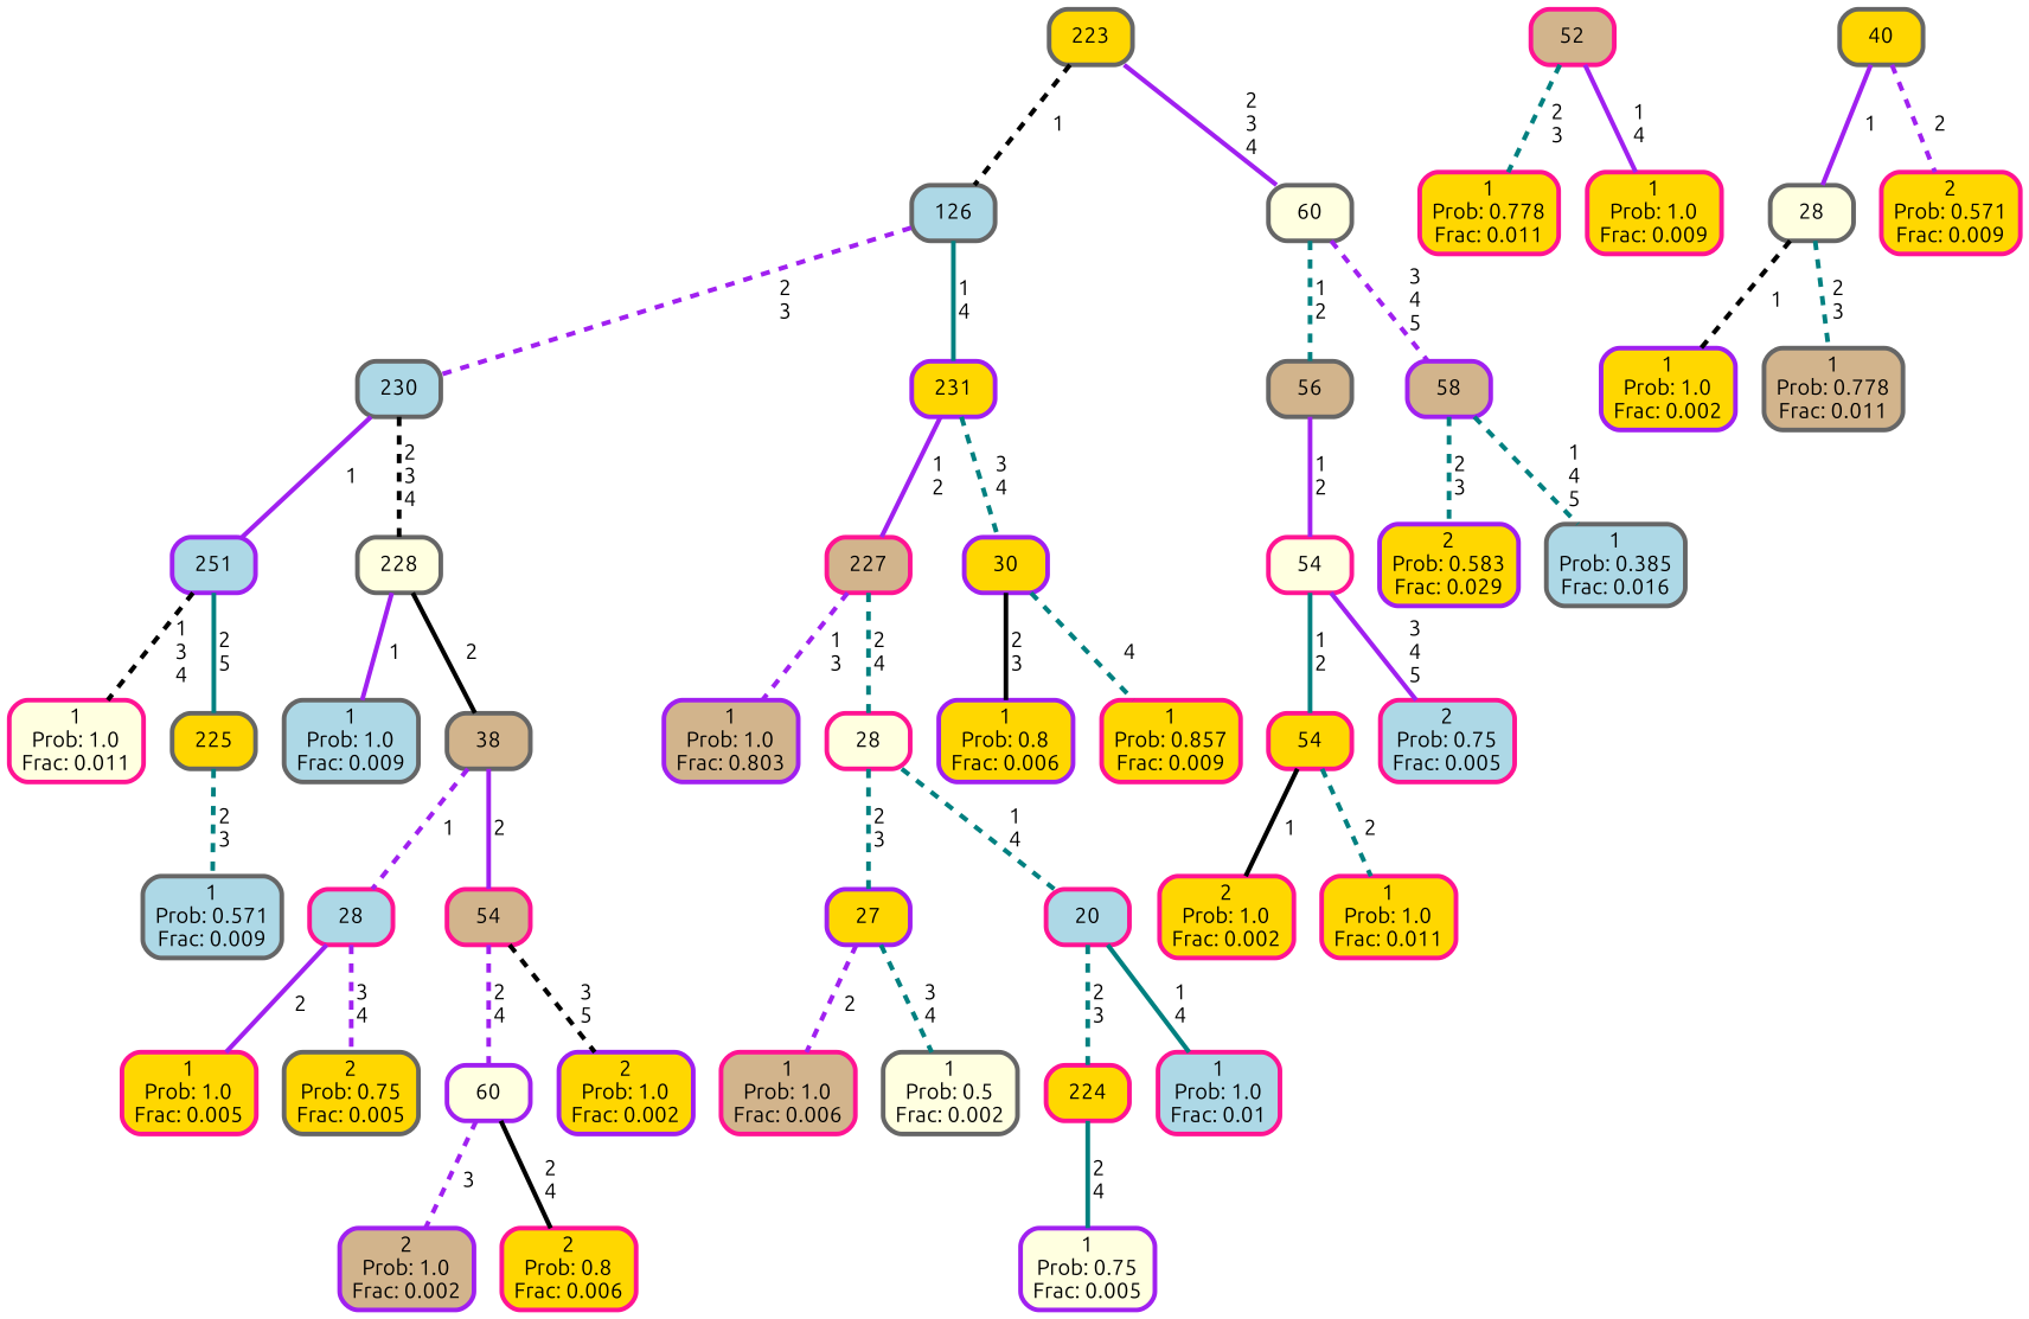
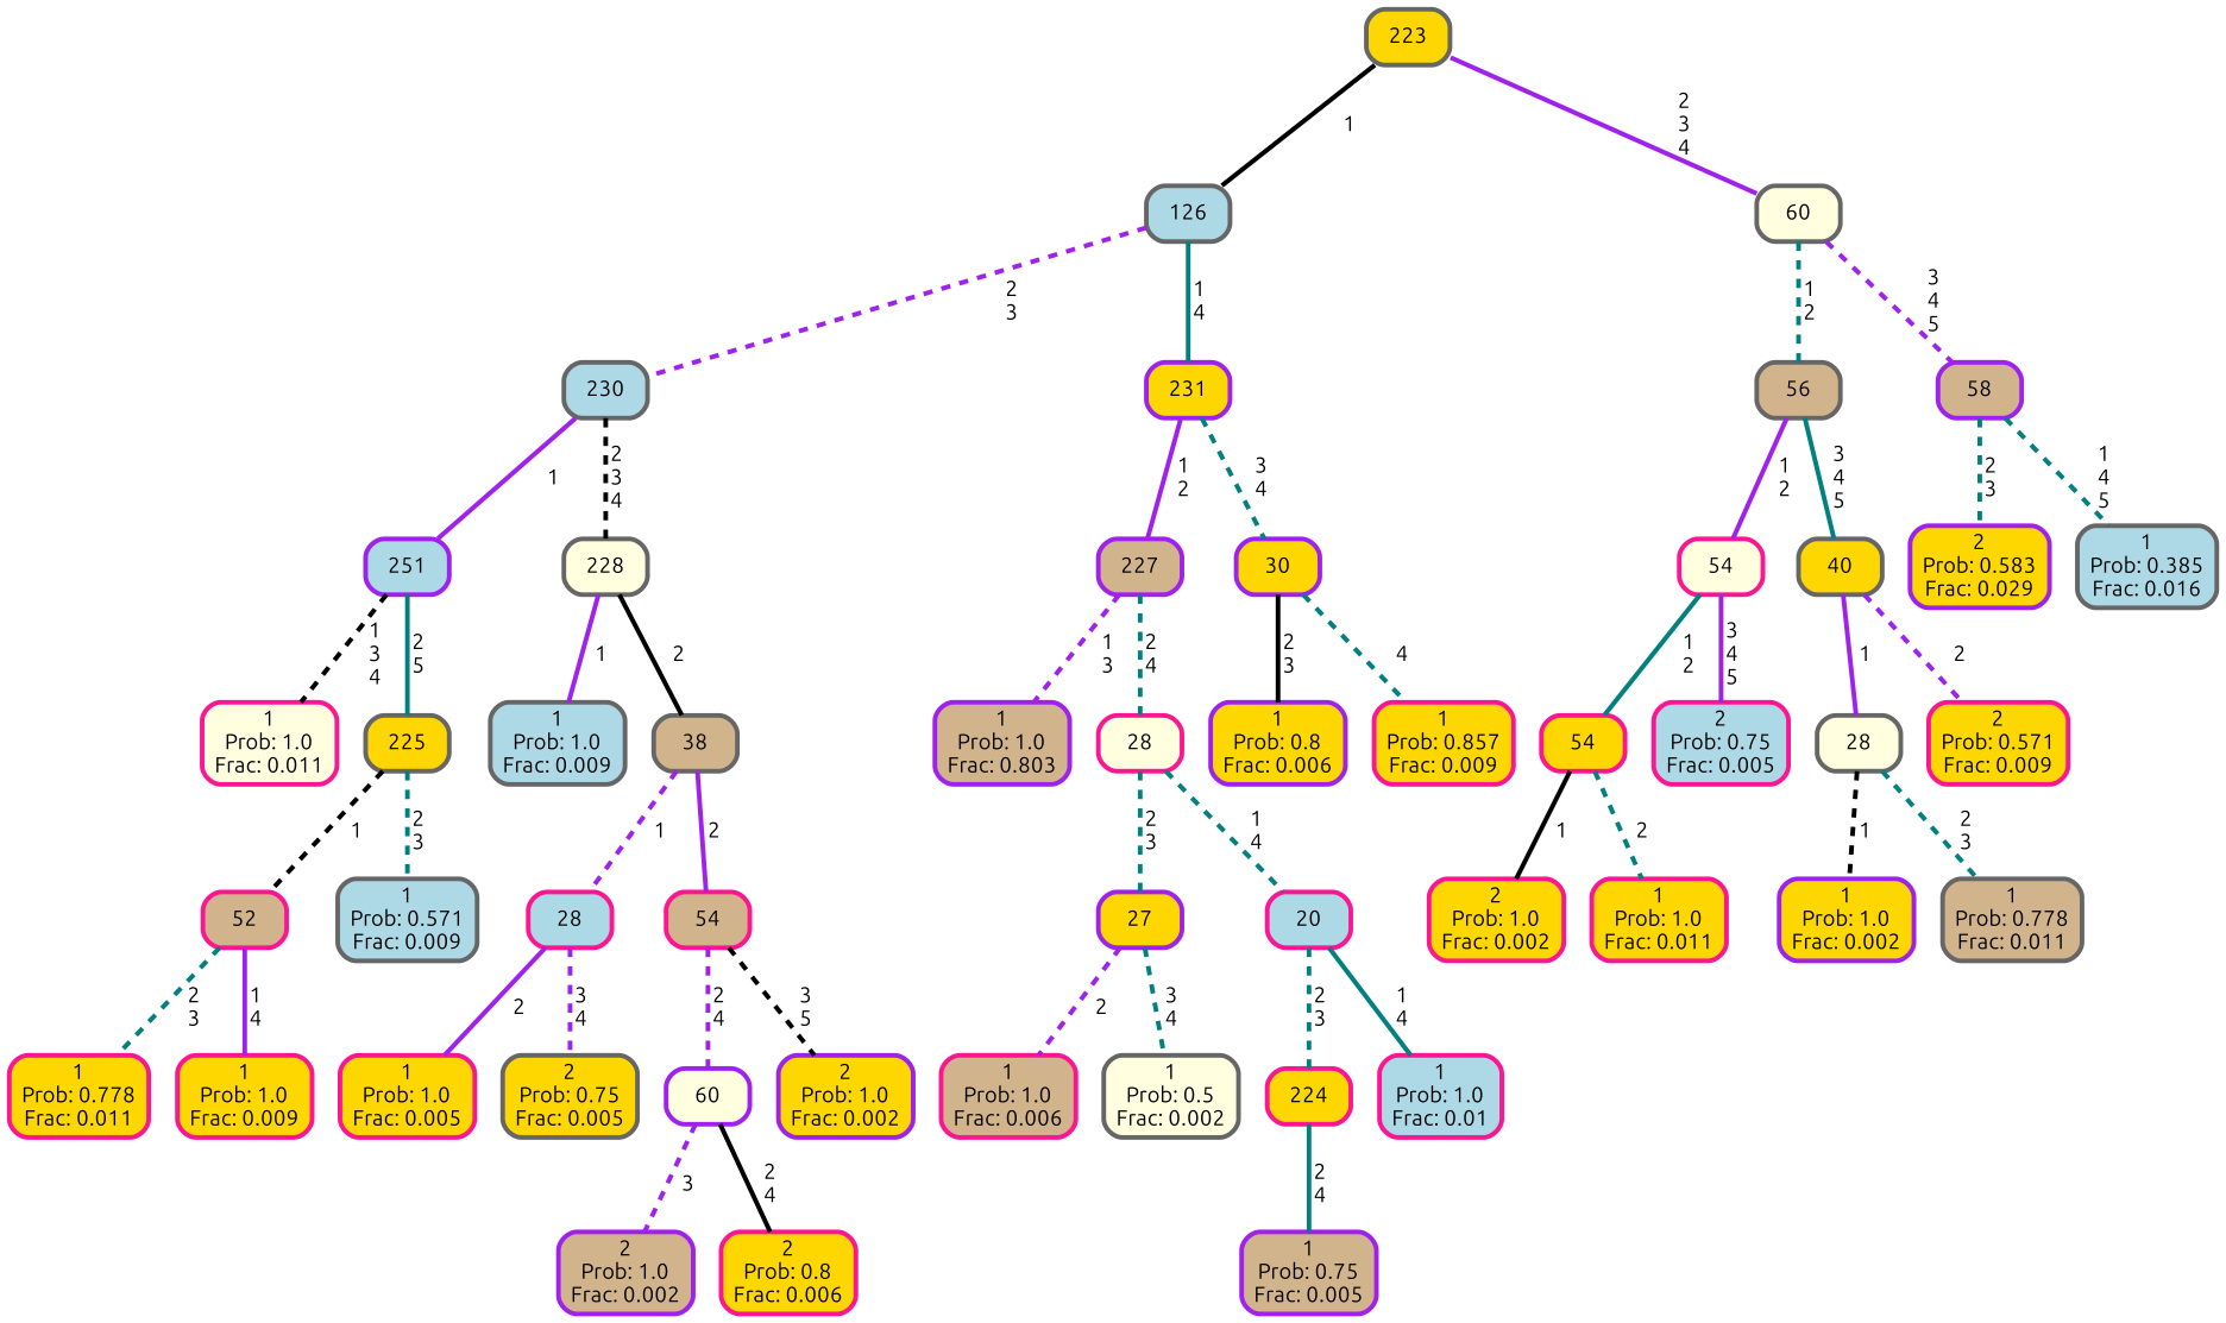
  graph {
    fontname=Ubuntu
    ranksep="0 equally"
    splines=straight
    node [color=deeppink fillcolor=gold fontcolor=black fontname=Ubuntu penwidth=3 shape=box style="filled, rounded"]
    edge [color=teal fontname=Ubuntu penwidth=3 style=dashed]
    n1 [fillcolor=lightyellow label="1\nProb: 1.0\nFrac: 0.011"]
    n2 [color=purple fillcolor=lightblue label=251]
    n3 [color=gray40 label=225]
    n4 [fillcolor=tan label=52]
    n5 [color=gray40 fillcolor=lightblue label="1\nProb: 0.571\nFrac: 0.009"]
    n6 [label="1\nProb: 0.778\nFrac: 0.011"]
    n7 [label="1\nProb: 1.0\nFrac: 0.009"]
    n8 [color=gray40 fillcolor=lightblue label=230]
    n9 [color=gray40 fillcolor=lightyellow label=228]
    n10 [color=gray40 fillcolor=lightblue label="1\nProb: 1.0\nFrac: 0.009"]
    n11 [color=gray40 fillcolor=tan label=38]
    n12 [fillcolor=lightblue label=28]
    n13 [fillcolor=tan label=54]
    n14 [label="1\nProb: 1.0\nFrac: 0.005"]
    n15 [color=gray40 label="2\nProb: 0.75\nFrac: 0.005"]
    n16 [color=purple fillcolor=lightyellow label=60]
    n17 [color=purple label="2\nProb: 1.0\nFrac: 0.002"]
    n18 [color=purple fillcolor=tan label="2\nProb: 1.0\nFrac: 0.002"]
    n19 [label="2\nProb: 0.8\nFrac: 0.006"]
    n20 [color=gray40 fillcolor=lightblue label=126]
    n21 [color=purple label=231]
-   n22 [fillcolor=tan label=227]
+   n22 [color=purple fillcolor=tan label=227]
    n23 [color=purple label=30]
    n24 [color=purple fillcolor=tan label="1\nProb: 1.0\nFrac: 0.803"]
    n25 [fillcolor=lightyellow label=28]
    n26 [color=purple label=27]
    n27 [fillcolor=lightblue label=20]
    n28 [fillcolor=tan label="1\nProb: 1.0\nFrac: 0.006"]
    n29 [color=gray40 fillcolor=lightyellow label="1\nProb: 0.5\nFrac: 0.002"]
    n30 [label=224]
    n31 [fillcolor=lightblue label="1\nProb: 1.0\nFrac: 0.01"]
-   n32 [color=purple fillcolor=lightyellow label="1\nProb: 0.75\nFrac: 0.005"]
+   n32 [color=purple fillcolor=tan label="1\nProb: 0.75\nFrac: 0.005"]
    n33 [color=purple label="1\nProb: 0.8\nFrac: 0.006"]
    n34 [label="1\nProb: 0.857\nFrac: 0.009"]
    n35 [color=gray40 label=223]
    n36 [color=gray40 fillcolor=lightyellow label=60]
    n37 [color=gray40 fillcolor=tan label=56]
    n38 [color=purple fillcolor=tan label=58]
    n39 [label="2\nProb: 1.0\nFrac: 0.002"]
    n40 [label=54]
    n41 [label="1\nProb: 1.0\nFrac: 0.011"]
    n42 [fillcolor=lightyellow label=54]
    n43 [fillcolor=lightblue label="2\nProb: 0.75\nFrac: 0.005"]
    n44 [color=gray40 label=40]
    n45 [color=gray40 fillcolor=lightyellow label=28]
    n46 [label="2\nProb: 0.571\nFrac: 0.009"]
    n47 [color=purple label="1\nProb: 1.0\nFrac: 0.002"]
    n48 [color=gray40 fillcolor=tan label="1\nProb: 0.778\nFrac: 0.011"]
    n49 [color=purple label="2\nProb: 0.583\nFrac: 0.029"]
    n50 [color=gray40 fillcolor=lightblue label="1\nProb: 0.385\nFrac: 0.016"]
    subgraph sub_1 {
      rank=same
    }
    n2 -- n1 [color=black label=" 1\n 3\n 4"]
    n2 -- n3 [label=" 2\n 5" style=bold]
+   n3 -- n4 [color=black label=" 1"]
    n3 -- n5 [label=" 2\n 3"]
    n4 -- n6 [label=" 2\n 3"]
    n4 -- n7 [color=purple label=" 1\n 4" style=bold]
    n8 -- n2 [color=purple label=" 1" style=bold]
    n8 -- n9 [color=black label=" 2\n 3\n 4"]
    n9 -- n10 [color=purple label=" 1" style=bold]
    n9 -- n11 [color=black label=" 2" style=bold]
    n11 -- n12 [color=purple label=" 1"]
    n11 -- n13 [color=purple label=" 2" style=bold]
    n12 -- n14 [color=purple label=" 2" style=bold]
    n12 -- n15 [color=purple label=" 3\n 4"]
    n13 -- n16 [color=purple label=" 2\n 4"]
    n13 -- n17 [color=black label=" 3\n 5"]
    n16 -- n18 [color=purple label=" 3"]
    n16 -- n19 [color=black label=" 2\n 4" style=bold]
    n20 -- n8 [color=purple label=" 2\n 3"]
    n20 -- n21 [label=" 1\n 4" style=bold]
    n21 -- n22 [color=purple label=" 1\n 2" style=bold]
    n21 -- n23 [label=" 3\n 4"]
    n22 -- n24 [color=purple label=" 1\n 3"]
    n22 -- n25 [label=" 2\n 4"]
    n23 -- n33 [color=black label=" 2\n 3" style=bold]
    n23 -- n34 [label=" 4"]
    n25 -- n26 [label=" 2\n 3"]
    n25 -- n27 [label=" 1\n 4"]
    n26 -- n28 [color=purple label=" 2"]
    n26 -- n29 [label=" 3\n 4"]
    n27 -- n30 [label=" 2\n 3"]
    n27 -- n31 [label=" 1\n 4" style=bold]
    n30 -- n32 [label=" 2\n 4" style=bold]
-   n35 -- n20 [color=black label=" 1"]
+   n35 -- n20 [color=black label=" 1" style=bold]
    n35 -- n36 [color=purple label=" 2\n 3\n 4" style=bold]
    n36 -- n37 [label=" 1\n 2"]
    n36 -- n38 [color=purple label=" 3\n 4\n 5"]
    n37 -- n42 [color=purple label=" 1\n 2" style=bold]
+   n37 -- n44 [label=" 3\n 4\n 5" style=bold]
    n38 -- n49 [label=" 2\n 3"]
    n38 -- n50 [label=" 1\n 4\n 5"]
    n40 -- n39 [color=black label=" 1" style=bold]
    n40 -- n41 [label=" 2"]
    n42 -- n40 [label=" 1\n 2" style=bold]
    n42 -- n43 [color=purple label=" 3\n 4\n 5" style=bold]
    n44 -- n45 [color=purple label=" 1" style=bold]
    n44 -- n46 [color=purple label=" 2"]
    n45 -- n47 [color=black label=" 1"]
    n45 -- n48 [label=" 2\n 3"]
  }
